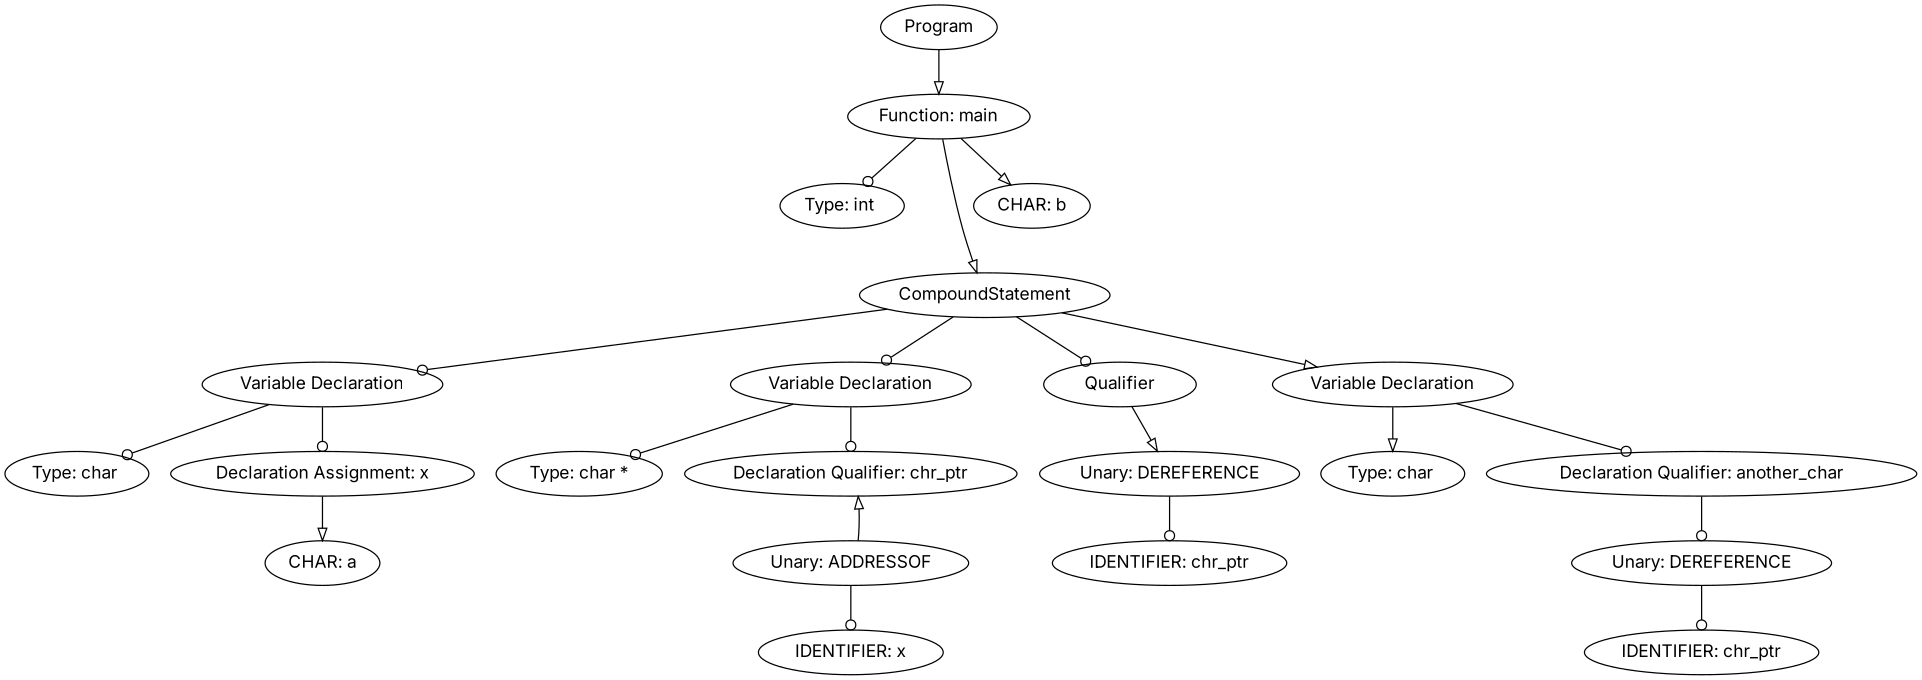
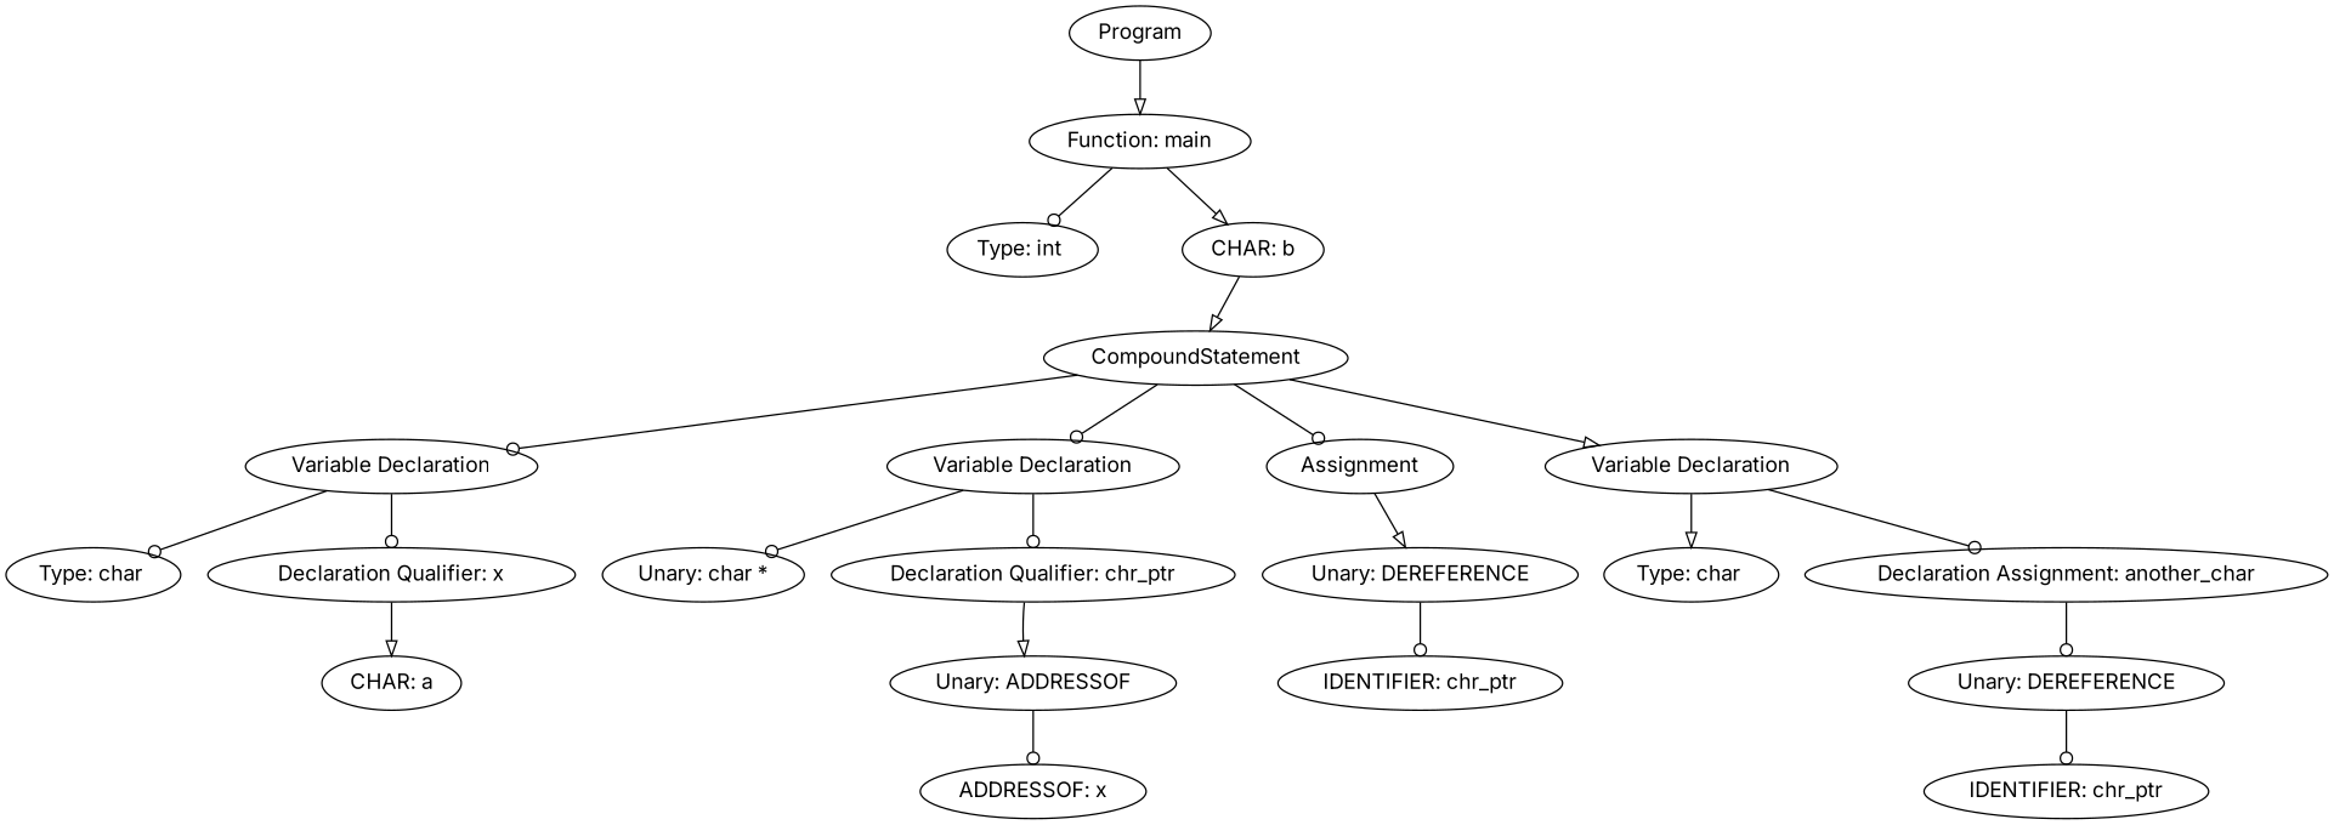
  digraph {
    fontname=Inter
    node [fontname=Inter]
    edge [arrowhead=odot fontname=Inter]
    n1 [label=Program]
    n2 [label="Function: main"]
    n3 [label="Type: int "]
    n4 [label=CompoundStatement]
    n5 [label="CHAR: b"]
    n6 [label="Variable Declaration"]
    n7 [label="Variable Declaration"]
-   n8 [label=Qualifier]
+   n8 [label=Assignment]
    n9 [label="Variable Declaration"]
    n10 [label="Type: char "]
-   n11 [label="Declaration Assignment: x"]
-   n12 [label="Type: char *"]
+   n11 [label="Declaration Qualifier: x"]
+   n12 [label="Unary: char *"]
    n13 [label="Declaration Qualifier: chr_ptr"]
    n14 [label="Unary: DEREFERENCE"]
    n15 [label="Type: char "]
-   n16 [label="Declaration Qualifier: another_char"]
+   n16 [label="Declaration Assignment: another_char"]
    n17 [label="CHAR: a"]
    n18 [label="Unary: ADDRESSOF"]
-   n19 [label="IDENTIFIER: x"]
+   n19 [label="ADDRESSOF: x"]
    n20 [label="IDENTIFIER: chr_ptr"]
    n21 [label="Unary: DEREFERENCE"]
    n22 [label="IDENTIFIER: chr_ptr"]
    n1 -> n2 [arrowhead=onormal]
    n2 -> n3
-   n2 -> n4 [arrowhead=onormal]
+   n5 -> n4 [arrowhead=onormal]
    n2 -> n5 [arrowhead=onormal]
    n4 -> n6
    n4 -> n7
    n4 -> n8
    n4 -> n9 [arrowhead=onormal]
    n6 -> n10
    n6 -> n11
    n7 -> n12
    n7 -> n13
    n8 -> n14 [arrowhead=onormal]
    n9 -> n15 [arrowhead=onormal]
    n9 -> n16
    n11 -> n17 [arrowhead=onormal]
-   n18 -> n13 [arrowhead=onormal]
+   n13 -> n18 [arrowhead=onormal]
    n14 -> n20
    n16 -> n21
    n18 -> n19
    n21 -> n22
  }
